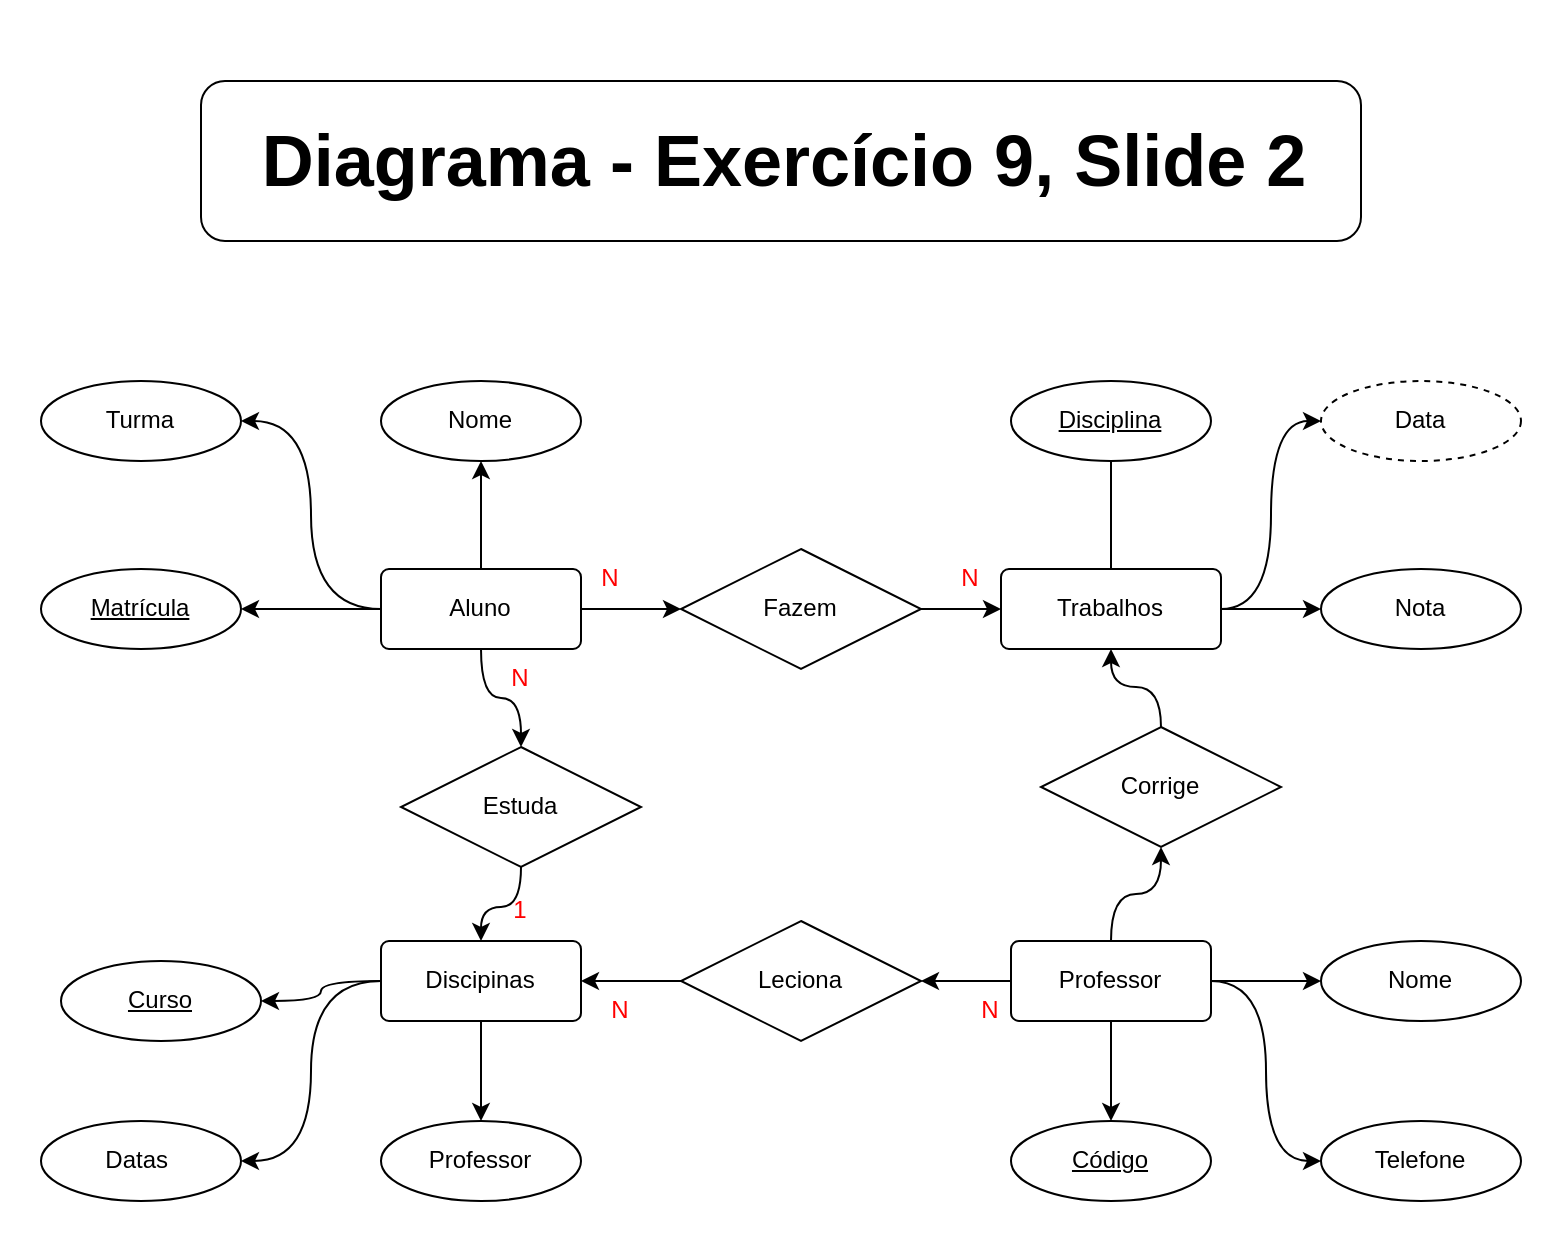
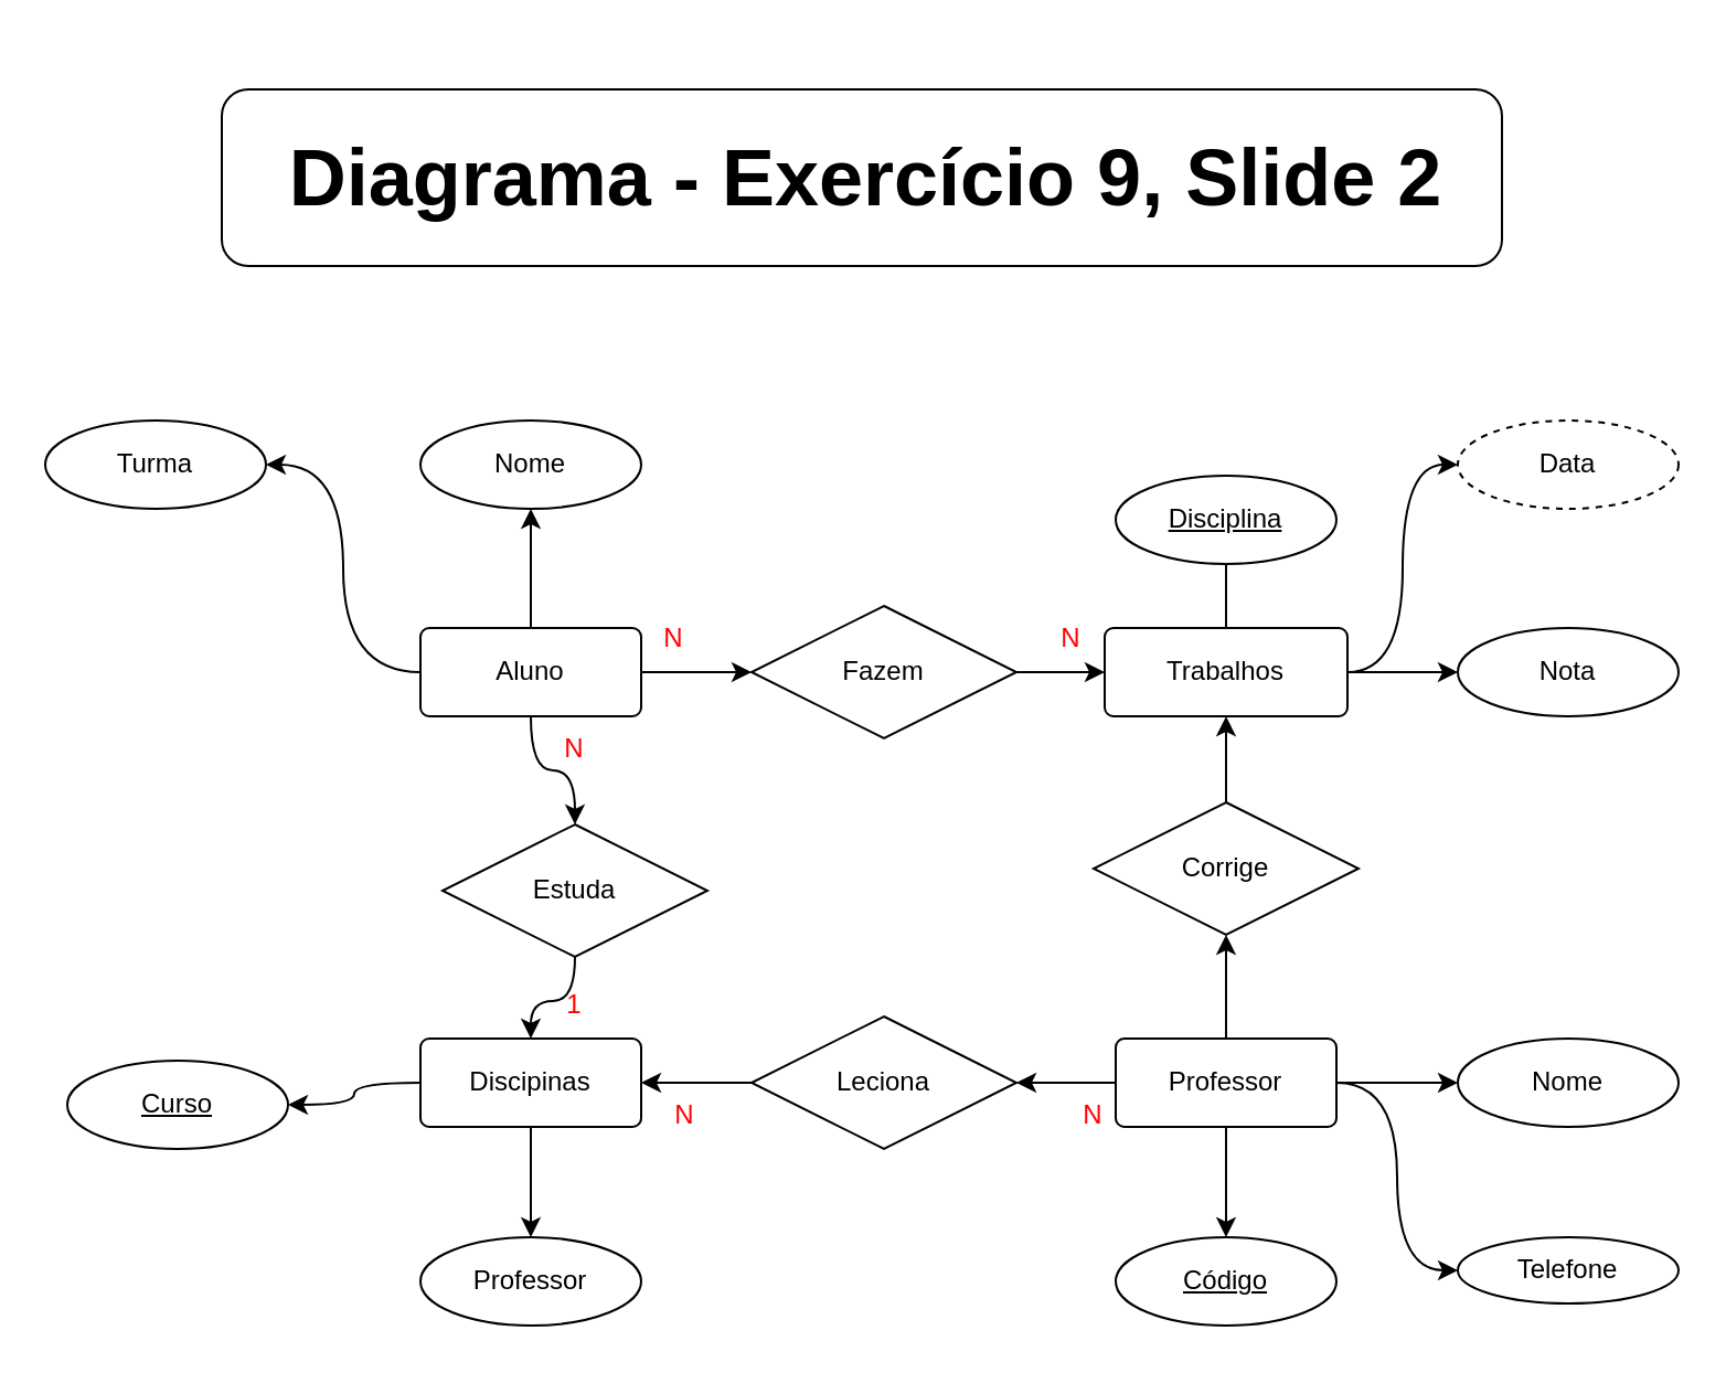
  <mxCell id="0" />
  <mxCell id="1" parent="0" />
  <mxCell id="2" style="edgeStyle=orthogonalEdgeStyle;rounded=0;orthogonalLoop=1;jettySize=auto;html=1;curved=1;" parent="1" source="7" target="34" edge="1"><mxGeometry relative="1" as="geometry" /></mxCell>
  <mxCell id="3" style="edgeStyle=orthogonalEdgeStyle;rounded=0;orthogonalLoop=1;jettySize=auto;html=1;curved=1;" parent="1" source="7" target="28" edge="1"><mxGeometry relative="1" as="geometry" /></mxCell>
- <mxCell id="4" style="edgeStyle=orthogonalEdgeStyle;rounded=0;orthogonalLoop=1;jettySize=auto;html=1;curved=1;" parent="1" source="7" target="23" edge="1"><mxGeometry relative="1" as="geometry" /></mxCell>
  <mxCell id="5" style="edgeStyle=orthogonalEdgeStyle;rounded=0;orthogonalLoop=1;jettySize=auto;html=1;entryX=0.5;entryY=1;entryDx=0;entryDy=0;curved=1;" parent="1" source="7" target="22" edge="1"><mxGeometry relative="1" as="geometry" /></mxCell>
  <mxCell id="6" style="edgeStyle=orthogonalEdgeStyle;rounded=0;orthogonalLoop=1;jettySize=auto;html=1;entryX=1;entryY=0.5;entryDx=0;entryDy=0;curved=1;" parent="1" source="7" target="24" edge="1"><mxGeometry relative="1" as="geometry" /></mxCell>
  <mxCell id="7" value="Aluno" style="rounded=1;arcSize=10;whiteSpace=wrap;html=1;align=center;" parent="1" vertex="1"><mxGeometry x="190" y="284" width="100" height="40" as="geometry" /></mxCell>
  <mxCell id="8" style="edgeStyle=orthogonalEdgeStyle;rounded=0;orthogonalLoop=1;jettySize=auto;html=1;entryX=0.5;entryY=1;entryDx=0;entryDy=0;curved=1;endArrow=none;" parent="1" source="11" target="41" edge="1"><mxGeometry relative="1" as="geometry" /></mxCell>
  <mxCell id="9" style="edgeStyle=orthogonalEdgeStyle;rounded=0;orthogonalLoop=1;jettySize=auto;html=1;entryX=0;entryY=0.5;entryDx=0;entryDy=0;curved=1;" parent="1" source="11" target="25" edge="1"><mxGeometry relative="1" as="geometry" /></mxCell>
  <mxCell id="10" style="edgeStyle=orthogonalEdgeStyle;rounded=0;orthogonalLoop=1;jettySize=auto;html=1;entryX=0;entryY=0.5;entryDx=0;entryDy=0;curved=1;" parent="1" source="11" target="26" edge="1"><mxGeometry relative="1" as="geometry" /></mxCell>
  <mxCell id="11" value="Trabalhos" style="rounded=1;arcSize=10;whiteSpace=wrap;html=1;align=center;" parent="1" vertex="1"><mxGeometry x="500" y="284" width="110" height="40" as="geometry" /></mxCell>
  <mxCell id="12" style="edgeStyle=orthogonalEdgeStyle;rounded=0;orthogonalLoop=1;jettySize=auto;html=1;curved=1;" parent="1" source="15" target="38" edge="1"><mxGeometry relative="1" as="geometry" /></mxCell>
  <mxCell id="13" style="edgeStyle=orthogonalEdgeStyle;rounded=0;orthogonalLoop=1;jettySize=auto;html=1;exitX=0;exitY=0.5;exitDx=0;exitDy=0;curved=1;" parent="1" source="15" target="37" edge="1"><mxGeometry relative="1" as="geometry" /></mxCell>
- <mxCell id="14" style="edgeStyle=orthogonalEdgeStyle;rounded=0;orthogonalLoop=1;jettySize=auto;html=1;entryX=1;entryY=0.5;entryDx=0;entryDy=0;curved=1;" parent="1" source="15" target="39" edge="1"><mxGeometry relative="1" as="geometry" /></mxCell>
  <mxCell id="15" value="Discipinas" style="rounded=1;arcSize=10;whiteSpace=wrap;html=1;align=center;" parent="1" vertex="1"><mxGeometry x="190" y="470" width="100" height="40" as="geometry" /></mxCell>
  <mxCell id="16" style="edgeStyle=orthogonalEdgeStyle;rounded=0;orthogonalLoop=1;jettySize=auto;html=1;curved=1;" parent="1" source="21" target="30" edge="1"><mxGeometry relative="1" as="geometry" /></mxCell>
  <mxCell id="17" style="edgeStyle=orthogonalEdgeStyle;rounded=0;orthogonalLoop=1;jettySize=auto;html=1;curved=1;" parent="1" source="21" target="32" edge="1"><mxGeometry relative="1" as="geometry" /></mxCell>
  <mxCell id="18" style="edgeStyle=orthogonalEdgeStyle;rounded=0;orthogonalLoop=1;jettySize=auto;html=1;entryX=0.5;entryY=0;entryDx=0;entryDy=0;curved=1;" parent="1" source="21" target="40" edge="1"><mxGeometry relative="1" as="geometry" /></mxCell>
  <mxCell id="19" style="edgeStyle=orthogonalEdgeStyle;rounded=0;orthogonalLoop=1;jettySize=auto;html=1;exitX=1;exitY=0.5;exitDx=0;exitDy=0;entryX=0;entryY=0.5;entryDx=0;entryDy=0;curved=1;" parent="1" source="21" target="35" edge="1"><mxGeometry relative="1" as="geometry" /></mxCell>
  <mxCell id="20" style="edgeStyle=orthogonalEdgeStyle;rounded=0;orthogonalLoop=1;jettySize=auto;html=1;entryX=0;entryY=0.5;entryDx=0;entryDy=0;curved=1;" parent="1" source="21" target="36" edge="1"><mxGeometry relative="1" as="geometry" /></mxCell>
  <mxCell id="21" value="Professor" style="rounded=1;arcSize=10;whiteSpace=wrap;html=1;align=center;" parent="1" vertex="1"><mxGeometry x="505" y="470" width="100" height="40" as="geometry" /></mxCell>
  <mxCell id="22" value="Nome" style="ellipse;whiteSpace=wrap;html=1;align=center;" parent="1" vertex="1"><mxGeometry x="190" y="190" width="100" height="40" as="geometry" /></mxCell>
- <mxCell id="23" value="Matrícula" style="ellipse;whiteSpace=wrap;html=1;align=center;fontStyle=4;" parent="1" vertex="1"><mxGeometry x="20" y="284" width="100" height="40" as="geometry" /></mxCell>
  <mxCell id="24" value="Turma" style="ellipse;whiteSpace=wrap;html=1;align=center;" parent="1" vertex="1"><mxGeometry x="20" y="190" width="100" height="40" as="geometry" /></mxCell>
  <mxCell id="25" value="Nota" style="ellipse;whiteSpace=wrap;html=1;align=center;" parent="1" vertex="1"><mxGeometry x="660" y="284" width="100" height="40" as="geometry" /></mxCell>
  <mxCell id="26" value="Data" style="ellipse;whiteSpace=wrap;html=1;align=center;dashed=1;" parent="1" vertex="1"><mxGeometry x="660" y="190" width="100" height="40" as="geometry" /></mxCell>
  <mxCell id="27" style="edgeStyle=orthogonalEdgeStyle;rounded=0;orthogonalLoop=1;jettySize=auto;html=1;entryX=0.5;entryY=0;entryDx=0;entryDy=0;curved=1;" parent="1" source="28" target="15" edge="1"><mxGeometry relative="1" as="geometry" /></mxCell>
  <mxCell id="28" value="Estuda" style="shape=rhombus;perimeter=rhombusPerimeter;whiteSpace=wrap;html=1;align=center;" parent="1" vertex="1"><mxGeometry x="200" y="373" width="120" height="60" as="geometry" /></mxCell>
  <mxCell id="29" style="edgeStyle=orthogonalEdgeStyle;rounded=0;orthogonalLoop=1;jettySize=auto;html=1;entryX=1;entryY=0.5;entryDx=0;entryDy=0;curved=1;" parent="1" source="30" target="15" edge="1"><mxGeometry relative="1" as="geometry" /></mxCell>
  <mxCell id="30" value="Leciona" style="shape=rhombus;perimeter=rhombusPerimeter;whiteSpace=wrap;html=1;align=center;" parent="1" vertex="1"><mxGeometry x="340" y="460" width="120" height="60" as="geometry" /></mxCell>
  <mxCell id="31" style="edgeStyle=orthogonalEdgeStyle;rounded=0;orthogonalLoop=1;jettySize=auto;html=1;curved=1;" parent="1" source="32" target="11" edge="1"><mxGeometry relative="1" as="geometry" /></mxCell>
- <mxCell id="32" value="Corrige" style="shape=rhombus;perimeter=rhombusPerimeter;whiteSpace=wrap;html=1;align=center;" parent="1" vertex="1"><mxGeometry x="520" y="363" width="120" height="60" as="geometry" /></mxCell>
+ <mxCell id="32" value="Corrige" style="shape=rhombus;perimeter=rhombusPerimeter;whiteSpace=wrap;html=1;align=center;" parent="1" vertex="1"><mxGeometry x="495" y="363" width="120" height="60" as="geometry" /></mxCell>
  <mxCell id="33" style="edgeStyle=orthogonalEdgeStyle;rounded=0;orthogonalLoop=1;jettySize=auto;html=1;exitX=1;exitY=0.5;exitDx=0;exitDy=0;entryX=0;entryY=0.5;entryDx=0;entryDy=0;curved=1;" parent="1" source="34" target="11" edge="1"><mxGeometry relative="1" as="geometry" /></mxCell>
  <mxCell id="34" value="Fazem" style="shape=rhombus;perimeter=rhombusPerimeter;whiteSpace=wrap;html=1;align=center;" parent="1" vertex="1"><mxGeometry x="340" y="274" width="120" height="60" as="geometry" /></mxCell>
  <mxCell id="35" value="Nome" style="ellipse;whiteSpace=wrap;html=1;align=center;" parent="1" vertex="1"><mxGeometry x="660" y="470" width="100" height="40" as="geometry" /></mxCell>
- <mxCell id="36" value="Telefone" style="ellipse;whiteSpace=wrap;html=1;align=center;" parent="1" vertex="1"><mxGeometry x="660" y="560" width="100" height="40" as="geometry" /></mxCell>
+ <mxCell id="36" value="Telefone" style="ellipse;whiteSpace=wrap;html=1;align=center;" parent="1" vertex="1"><mxGeometry x="660" y="560" width="100" height="30" as="geometry" /></mxCell>
  <mxCell id="37" value="Curso" style="ellipse;whiteSpace=wrap;html=1;align=center;fontStyle=4;" parent="1" vertex="1"><mxGeometry x="30" y="480" width="100" height="40" as="geometry" /></mxCell>
  <mxCell id="38" value="Professor" style="ellipse;whiteSpace=wrap;html=1;align=center;" parent="1" vertex="1"><mxGeometry x="190" y="560" width="100" height="40" as="geometry" /></mxCell>
- <mxCell id="39" value="Datas&amp;nbsp;" style="ellipse;whiteSpace=wrap;html=1;align=center;" parent="1" vertex="1"><mxGeometry x="20" y="560" width="100" height="40" as="geometry" /></mxCell>
  <mxCell id="40" value="Código" style="ellipse;whiteSpace=wrap;html=1;align=center;fontStyle=4;" parent="1" vertex="1"><mxGeometry x="505" y="560" width="100" height="40" as="geometry" /></mxCell>
- <mxCell id="41" value="Disciplina" style="ellipse;whiteSpace=wrap;html=1;align=center;fontStyle=4;" parent="1" vertex="1"><mxGeometry x="505" y="190" width="100" height="40" as="geometry" /></mxCell>
+ <mxCell id="41" value="Disciplina" style="ellipse;whiteSpace=wrap;html=1;align=center;fontStyle=4;" parent="1" vertex="1"><mxGeometry x="505" y="215" width="100" height="40" as="geometry" /></mxCell>
  <mxCell id="42" value="&lt;font color=&quot;#ff0000&quot;&gt;N&lt;/font&gt;" style="text;html=1;strokeColor=none;fillColor=none;align=center;verticalAlign=middle;whiteSpace=wrap;rounded=0;" vertex="1" parent="1"><mxGeometry x="275" y="274" width="60" height="30" as="geometry" /></mxCell>
  <mxCell id="43" value="&lt;font color=&quot;#ff0000&quot;&gt;N&lt;/font&gt;" style="text;html=1;strokeColor=none;fillColor=none;align=center;verticalAlign=middle;whiteSpace=wrap;rounded=0;" vertex="1" parent="1"><mxGeometry x="455" y="274" width="60" height="30" as="geometry" /></mxCell>
  <mxCell id="44" value="&lt;font color=&quot;#ff0000&quot;&gt;N&lt;/font&gt;" style="text;html=1;strokeColor=none;fillColor=none;align=center;verticalAlign=middle;whiteSpace=wrap;rounded=0;" vertex="1" parent="1"><mxGeometry x="465" y="490" width="60" height="30" as="geometry" /></mxCell>
  <mxCell id="45" value="&lt;font color=&quot;#ff0000&quot;&gt;N&lt;/font&gt;" style="text;html=1;strokeColor=none;fillColor=none;align=center;verticalAlign=middle;whiteSpace=wrap;rounded=0;" vertex="1" parent="1"><mxGeometry x="280" y="490" width="60" height="30" as="geometry" /></mxCell>
  <mxCell id="46" value="&lt;font color=&quot;#ff0000&quot;&gt;N&lt;/font&gt;" style="text;html=1;strokeColor=none;fillColor=none;align=center;verticalAlign=middle;whiteSpace=wrap;rounded=0;" vertex="1" parent="1"><mxGeometry x="230" y="324" width="60" height="30" as="geometry" /></mxCell>
  <mxCell id="47" value="&lt;font color=&quot;#ff0000&quot;&gt;1&lt;/font&gt;" style="text;html=1;strokeColor=none;fillColor=none;align=center;verticalAlign=middle;whiteSpace=wrap;rounded=0;" vertex="1" parent="1"><mxGeometry x="230" y="440" width="60" height="30" as="geometry" /></mxCell>
  <mxCell id="48" value="" style="rounded=1;whiteSpace=wrap;html=1;fontSize=36;" vertex="1" parent="1"><mxGeometry x="100" y="40" width="580" height="80" as="geometry" /></mxCell>
  <mxCell id="49" value="&lt;span style=&quot;font-size: 36px;&quot;&gt;&lt;b&gt;Diagrama - Exercício 9, Slide 2&lt;/b&gt;&lt;/span&gt;" style="text;html=1;strokeColor=none;fillColor=none;align=center;verticalAlign=middle;whiteSpace=wrap;rounded=0;" vertex="1" parent="1"><mxGeometry x="104" y="20" width="576" height="120" as="geometry" /></mxCell>
